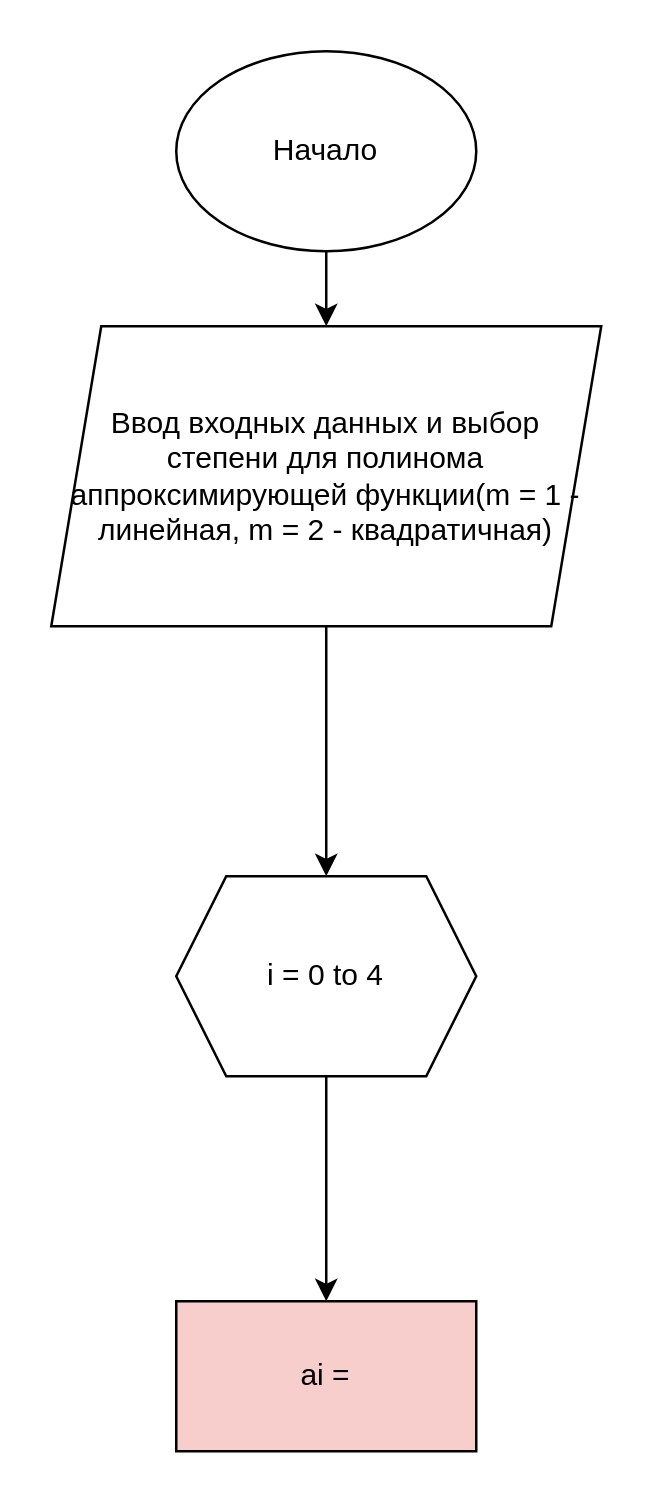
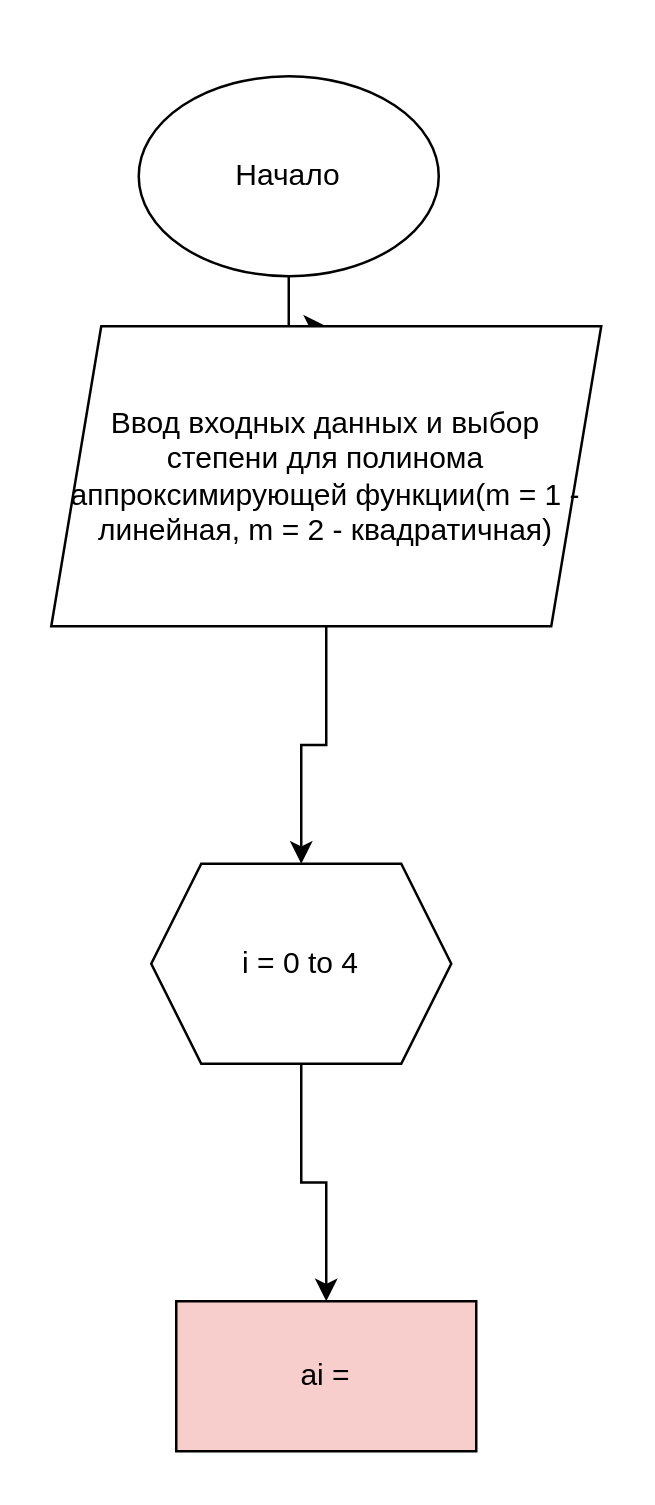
  <mxCell id="0" />
  <mxCell id="1" parent="0" />
  <mxCell id="2" value="" style="edgeStyle=orthogonalEdgeStyle;rounded=0;orthogonalLoop=1;jettySize=auto;html=1;" edge="1" parent="1" source="3" target="5"><mxGeometry relative="1" as="geometry" /></mxCell>
- <mxCell id="3" value="Начало" style="ellipse;whiteSpace=wrap;html=1;" vertex="1" parent="1"><mxGeometry x="70" y="20" width="120" height="80" as="geometry" /></mxCell>
+ <mxCell id="3" value="Начало" style="ellipse;whiteSpace=wrap;html=1;" vertex="1" parent="1"><mxGeometry x="55" y="30" width="120" height="80" as="geometry" /></mxCell>
  <mxCell id="4" value="" style="edgeStyle=orthogonalEdgeStyle;rounded=0;orthogonalLoop=1;jettySize=auto;html=1;" edge="1" parent="1" source="5" target="7"><mxGeometry relative="1" as="geometry" /></mxCell>
  <mxCell id="5" value="Ввод входных данных и выбор степени для полинома аппроксимирующей функции(m = 1 - линейная, m = 2 - квадратичная)" style="shape=parallelogram;perimeter=parallelogramPerimeter;whiteSpace=wrap;html=1;fixedSize=1;" vertex="1" parent="1"><mxGeometry x="20" y="130" width="220" height="120" as="geometry" /></mxCell>
  <mxCell id="6" value="" style="edgeStyle=orthogonalEdgeStyle;rounded=0;orthogonalLoop=1;jettySize=auto;html=1;" edge="1" parent="1" source="7" target="8"><mxGeometry relative="1" as="geometry" /></mxCell>
- <mxCell id="7" value="i = 0 to 4" style="shape=hexagon;perimeter=hexagonPerimeter2;whiteSpace=wrap;html=1;fixedSize=1;" vertex="1" parent="1"><mxGeometry x="70" y="350" width="120" height="80" as="geometry" /></mxCell>
+ <mxCell id="7" value="i = 0 to 4" style="shape=hexagon;perimeter=hexagonPerimeter2;whiteSpace=wrap;html=1;fixedSize=1;" vertex="1" parent="1"><mxGeometry x="60" y="345" width="120" height="80" as="geometry" /></mxCell>
  <mxCell id="8" value="ai = " style="whiteSpace=wrap;html=1;fillColor=#f8cecc;" vertex="1" parent="1"><mxGeometry x="70" y="520" width="120" height="60" as="geometry" /></mxCell>
